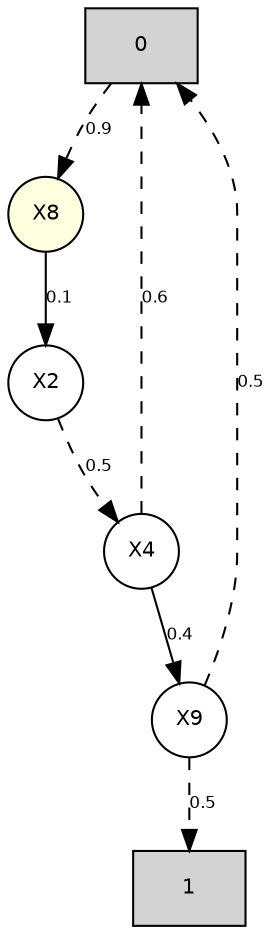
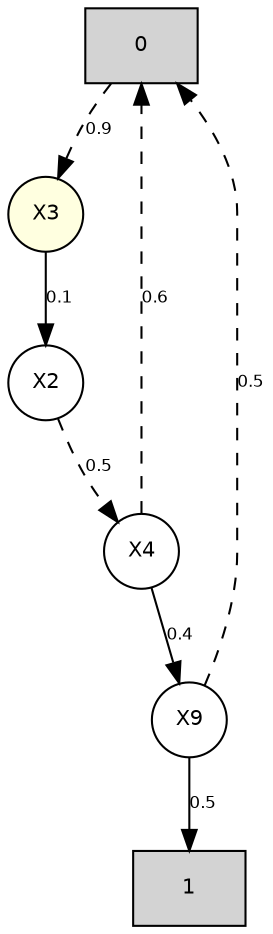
  digraph {
    node [fontname="Bitstream Vera Sans" fontsize=10 shape=circle]
    edge [fontname="Bitstream Vera Sans" fontsize=8 splines=curved style=dashed]
    n1 [fillcolor=lightgrey label=0 shape=squared style=filled]
-   n2 [fillcolor=lightyellow label=X8 style=filled]
+   n2 [fillcolor=lightyellow label=X3 style=filled]
    n3 [fillcolor=lightgrey label=1 shape=squared style=filled]
    n4 [label=X2]
    n5 [label=X4]
    n6 [label=X9]
    n1 -> n2 [label=0.9]
    n2 -> n4 [label=0.1 style=""]
    n4 -> n5 [label=0.5]
    n5 -> n1 [label=0.6]
    n5 -> n6 [label=0.4 style=""]
    n6 -> n1 [label=0.5]
-   n6 -> n3 [label=0.5]
+   n6 -> n3 [label=0.5 style=""]
  }
